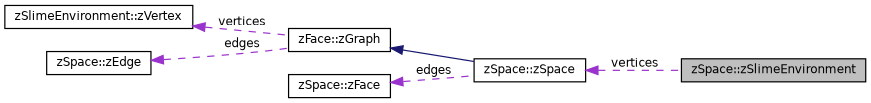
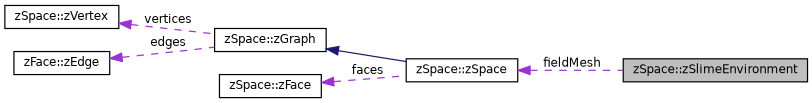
  digraph {
    rankdir=LR
    node [color=black fillcolor=white fontname=Helvetica fontsize=10 shape=record style=filled]
    edge [color=darkorchid3 dir=back fontname=Helvetica fontsize=10 labelfontname=Helvetica labelfontsize=10 style=dashed]
    n1 [fillcolor=grey75 fontcolor=black height=0.2 label="zSpace::zSlimeEnvironment" width=0.4]
    n2 [height=0.2 label="zSpace::zSpace" width=0.4]
-   n3 [height=0.2 label="zFace::zGraph" width=0.4]
-   n4 [height=0.2 label="zSlimeEnvironment::zVertex" width=0.4]
-   n5 [height=0.2 label="zSpace::zEdge" width=0.4]
+   n3 [height=0.2 label="zSpace::zGraph" width=0.4]
+   n4 [height=0.2 label="zSpace::zVertex" width=0.4]
+   n5 [height=0.2 label="zFace::zEdge" width=0.4]
    n6 [height=0.2 label="zSpace::zFace" width=0.4]
-   n2 -> n1 [label=" vertices"]
+   n2 -> n1 [label=" fieldMesh"]
    n3 -> n2 [color=midnightblue style=solid]
    n4 -> n3 [label=" vertices"]
    n5 -> n3 [label=" edges"]
-   n6 -> n2 [label=" edges"]
+   n6 -> n2 [label=" faces"]
  }
